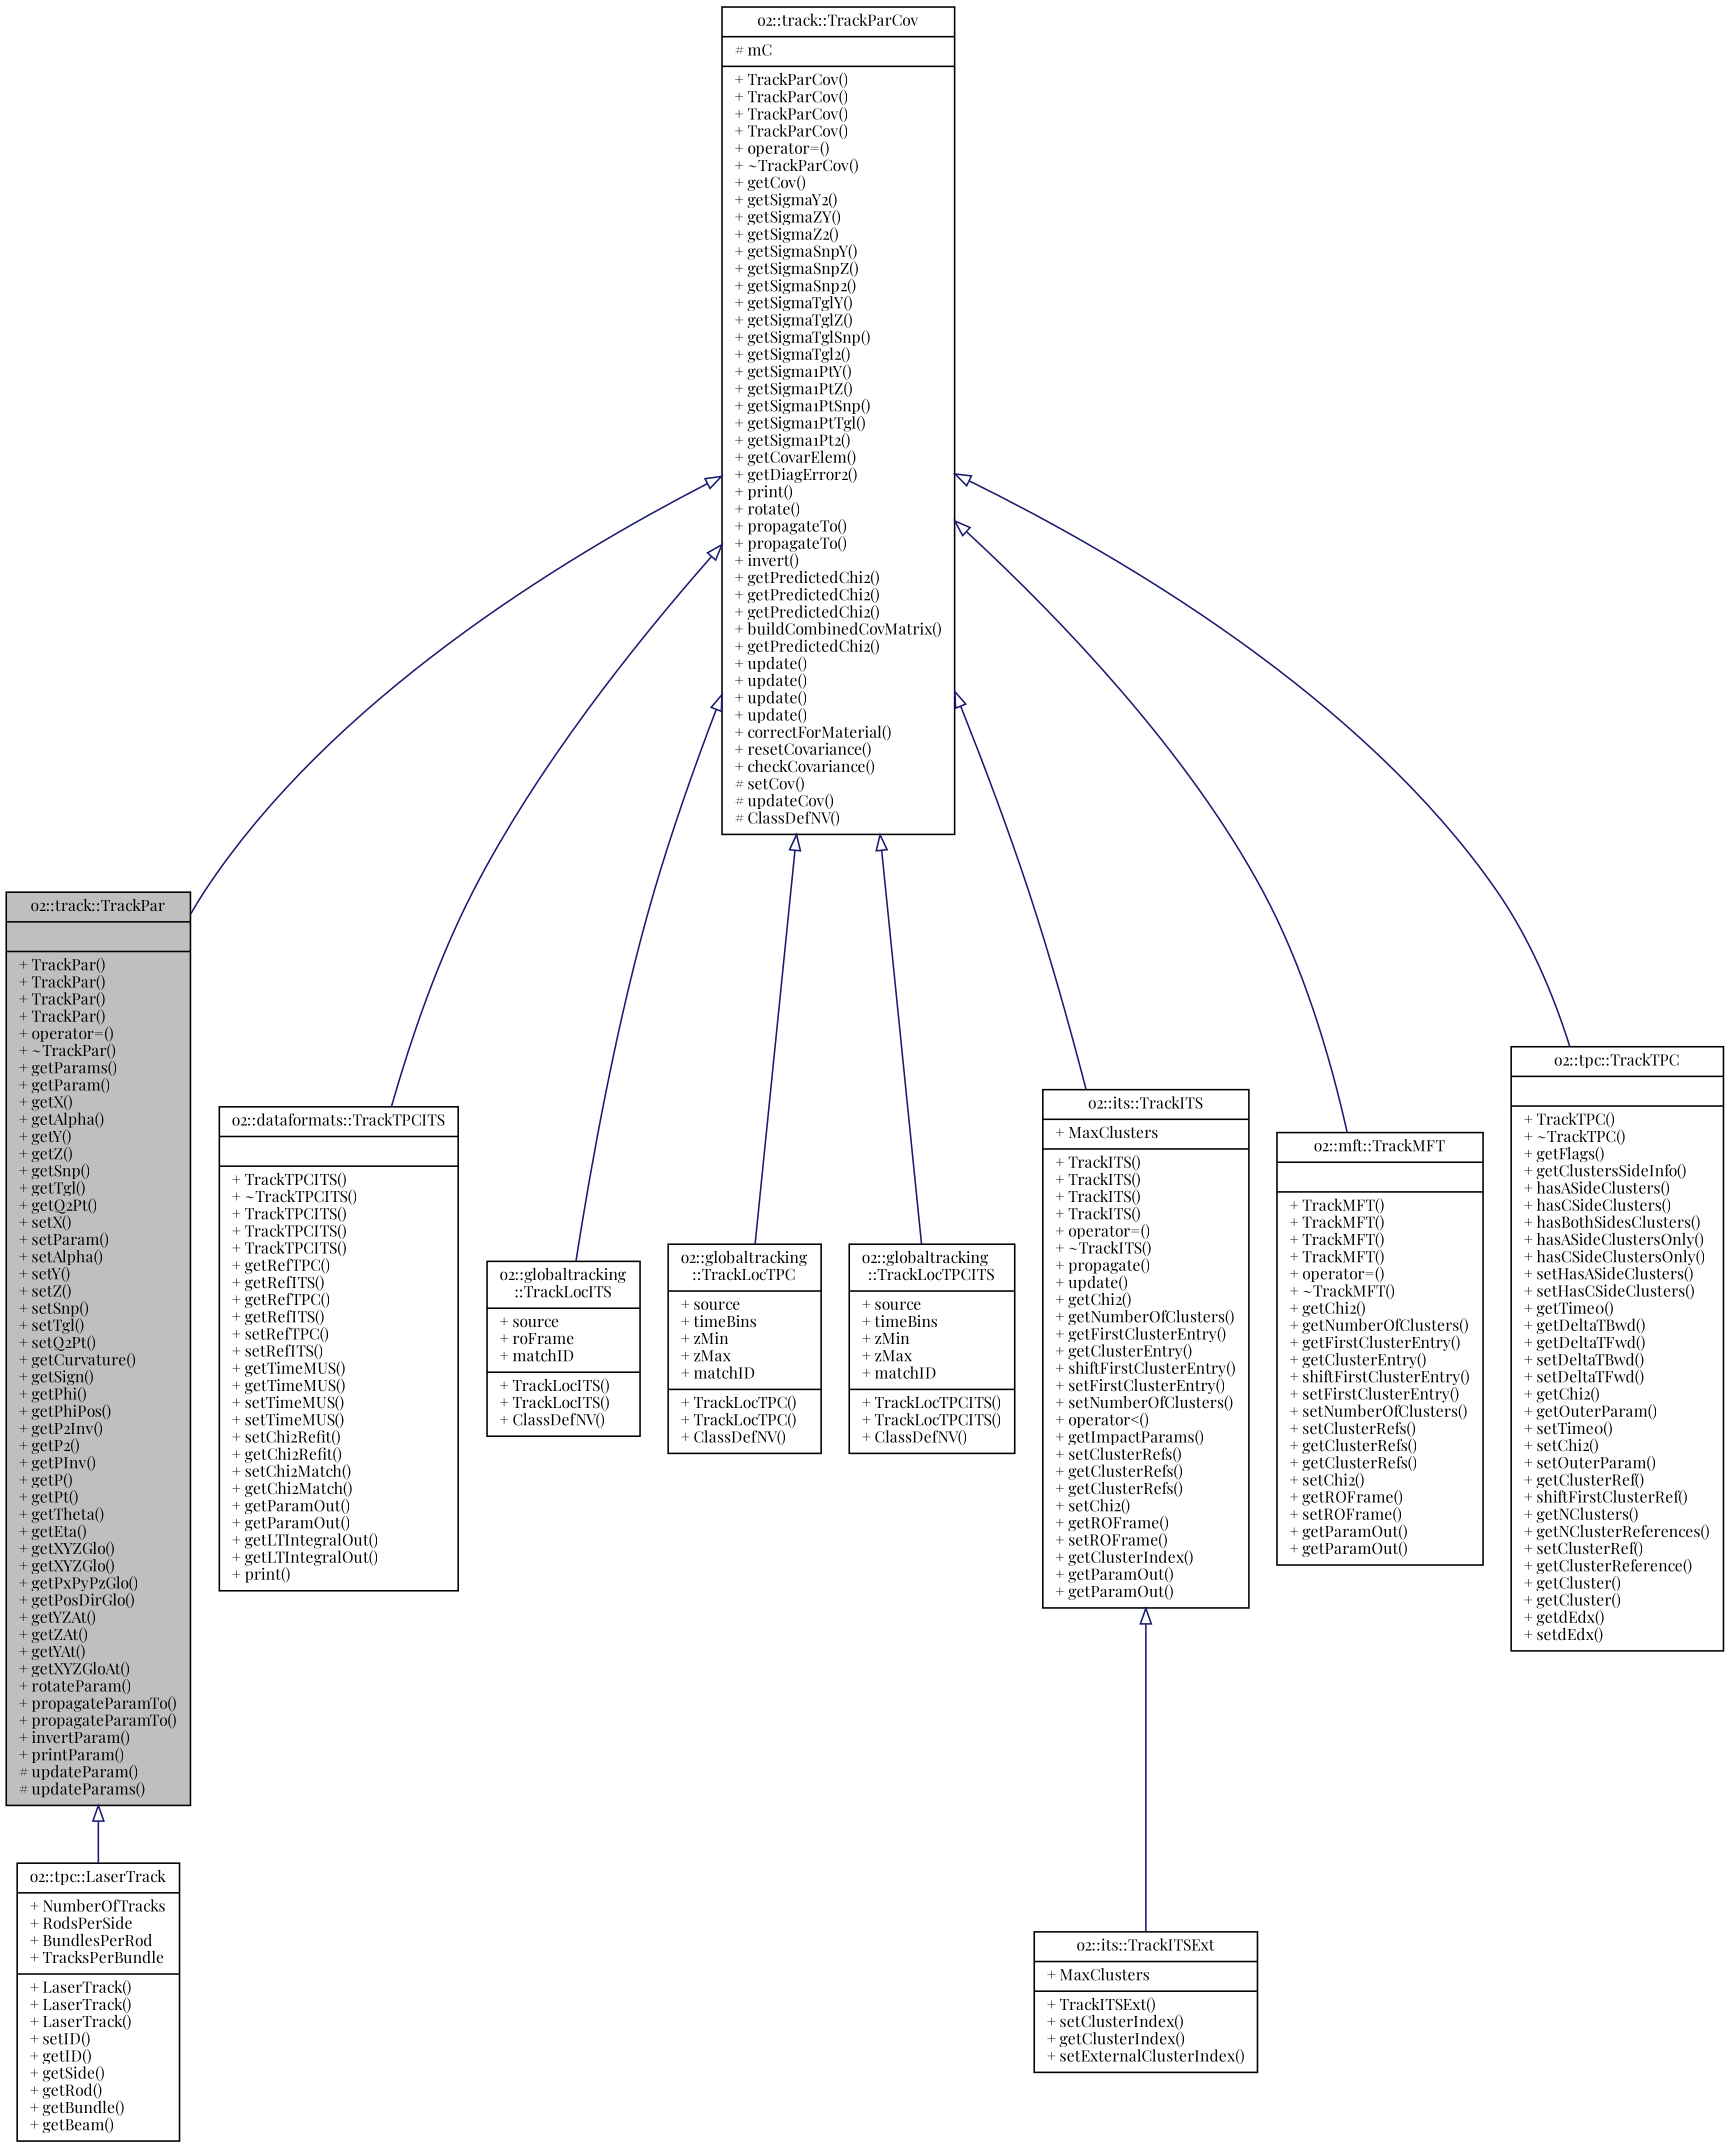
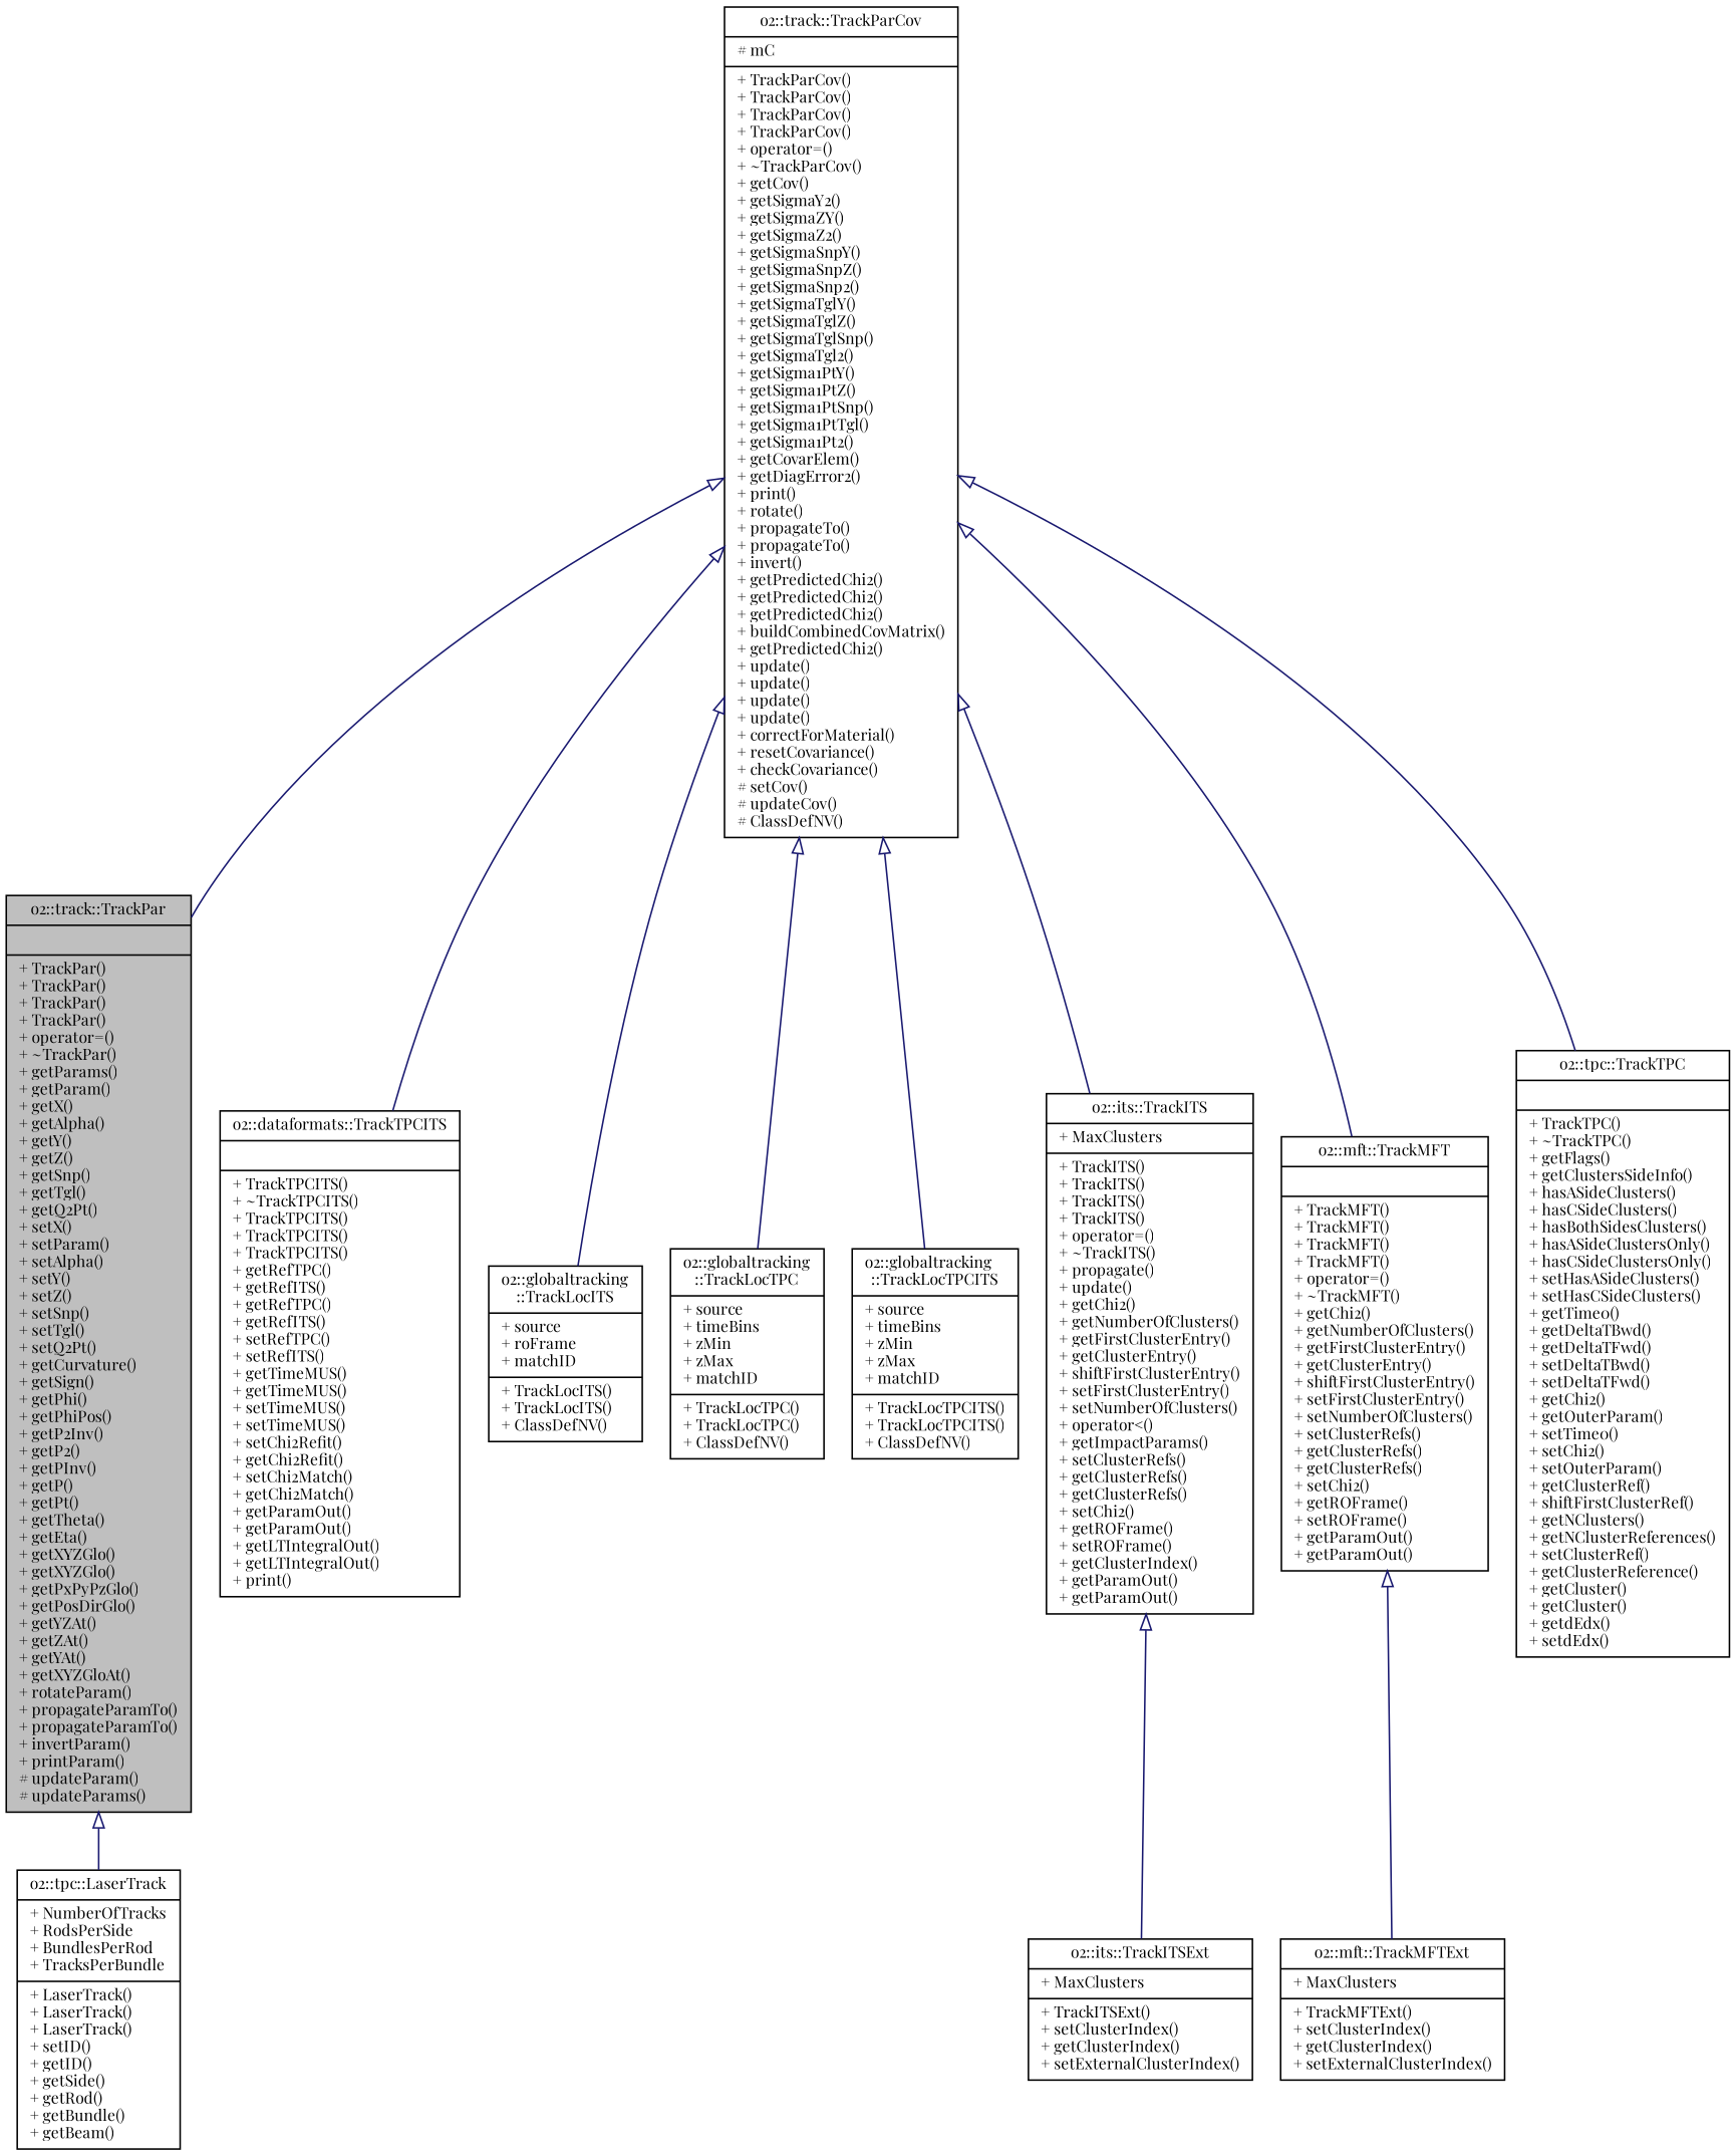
  digraph {
    fontname="Playfair Display"
    node [color=black fontname="Playfair Display" fontsize=10 shape=record]
    edge [arrowtail=onormal color=midnightblue dir=back fontname="Playfair Display" fontsize=10 labelfontname=Helvetica labelfontsize=10 style=solid]
    n1 [fillcolor=grey75 fontcolor=black height=0.2 label="{o2::track::TrackPar\n||+ TrackPar()\l+ TrackPar()\l+ TrackPar()\l+ TrackPar()\l+ operator=()\l+ ~TrackPar()\l+ getParams()\l+ getParam()\l+ getX()\l+ getAlpha()\l+ getY()\l+ getZ()\l+ getSnp()\l+ getTgl()\l+ getQ2Pt()\l+ setX()\l+ setParam()\l+ setAlpha()\l+ setY()\l+ setZ()\l+ setSnp()\l+ setTgl()\l+ setQ2Pt()\l+ getCurvature()\l+ getSign()\l+ getPhi()\l+ getPhiPos()\l+ getP2Inv()\l+ getP2()\l+ getPInv()\l+ getP()\l+ getPt()\l+ getTheta()\l+ getEta()\l+ getXYZGlo()\l+ getXYZGlo()\l+ getPxPyPzGlo()\l+ getPosDirGlo()\l+ getYZAt()\l+ getZAt()\l+ getYAt()\l+ getXYZGloAt()\l+ rotateParam()\l+ propagateParamTo()\l+ propagateParamTo()\l+ invertParam()\l+ printParam()\l# updateParam()\l# updateParams()\l}" style=filled width=0.4]
    n2 [height=0.2 label="{o2::tpc::LaserTrack\n|+ NumberOfTracks\l+ RodsPerSide\l+ BundlesPerRod\l+ TracksPerBundle\l|+ LaserTrack()\l+ LaserTrack()\l+ LaserTrack()\l+ setID()\l+ getID()\l+ getSide()\l+ getRod()\l+ getBundle()\l+ getBeam()\l}" width=0.4]
    n3 [height=0.2 label="{o2::track::TrackParCov\n|# mC\l|+ TrackParCov()\l+ TrackParCov()\l+ TrackParCov()\l+ TrackParCov()\l+ operator=()\l+ ~TrackParCov()\l+ getCov()\l+ getSigmaY2()\l+ getSigmaZY()\l+ getSigmaZ2()\l+ getSigmaSnpY()\l+ getSigmaSnpZ()\l+ getSigmaSnp2()\l+ getSigmaTglY()\l+ getSigmaTglZ()\l+ getSigmaTglSnp()\l+ getSigmaTgl2()\l+ getSigma1PtY()\l+ getSigma1PtZ()\l+ getSigma1PtSnp()\l+ getSigma1PtTgl()\l+ getSigma1Pt2()\l+ getCovarElem()\l+ getDiagError2()\l+ print()\l+ rotate()\l+ propagateTo()\l+ propagateTo()\l+ invert()\l+ getPredictedChi2()\l+ getPredictedChi2()\l+ getPredictedChi2()\l+ buildCombinedCovMatrix()\l+ getPredictedChi2()\l+ update()\l+ update()\l+ update()\l+ update()\l+ correctForMaterial()\l+ resetCovariance()\l+ checkCovariance()\l# setCov()\l# updateCov()\l# ClassDefNV()\l}" width=0.4]
    n4 [height=0.2 label="{o2::dataformats::TrackTPCITS\n||+ TrackTPCITS()\l+ ~TrackTPCITS()\l+ TrackTPCITS()\l+ TrackTPCITS()\l+ TrackTPCITS()\l+ getRefTPC()\l+ getRefITS()\l+ getRefTPC()\l+ getRefITS()\l+ setRefTPC()\l+ setRefITS()\l+ getTimeMUS()\l+ getTimeMUS()\l+ setTimeMUS()\l+ setTimeMUS()\l+ setChi2Refit()\l+ getChi2Refit()\l+ setChi2Match()\l+ getChi2Match()\l+ getParamOut()\l+ getParamOut()\l+ getLTIntegralOut()\l+ getLTIntegralOut()\l+ print()\l}" width=0.4]
    n5 [height=0.2 label="{o2::globaltracking\l::TrackLocITS\n|+ source\l+ roFrame\l+ matchID\l|+ TrackLocITS()\l+ TrackLocITS()\l+ ClassDefNV()\l}" width=0.4]
    n6 [height=0.2 label="{o2::globaltracking\l::TrackLocTPC\n|+ source\l+ timeBins\l+ zMin\l+ zMax\l+ matchID\l|+ TrackLocTPC()\l+ TrackLocTPC()\l+ ClassDefNV()\l}" width=0.4]
    n7 [height=0.2 label="{o2::globaltracking\l::TrackLocTPCITS\n|+ source\l+ timeBins\l+ zMin\l+ zMax\l+ matchID\l|+ TrackLocTPCITS()\l+ TrackLocTPCITS()\l+ ClassDefNV()\l}" width=0.4]
    n8 [height=0.2 label="{o2::its::TrackITS\n|+ MaxClusters\l|+ TrackITS()\l+ TrackITS()\l+ TrackITS()\l+ TrackITS()\l+ operator=()\l+ ~TrackITS()\l+ propagate()\l+ update()\l+ getChi2()\l+ getNumberOfClusters()\l+ getFirstClusterEntry()\l+ getClusterEntry()\l+ shiftFirstClusterEntry()\l+ setFirstClusterEntry()\l+ setNumberOfClusters()\l+ operator\<()\l+ getImpactParams()\l+ setClusterRefs()\l+ getClusterRefs()\l+ getClusterRefs()\l+ setChi2()\l+ getROFrame()\l+ setROFrame()\l+ getClusterIndex()\l+ getParamOut()\l+ getParamOut()\l}" width=0.4]
    n9 [height=0.2 label="{o2::mft::TrackMFT\n||+ TrackMFT()\l+ TrackMFT()\l+ TrackMFT()\l+ TrackMFT()\l+ operator=()\l+ ~TrackMFT()\l+ getChi2()\l+ getNumberOfClusters()\l+ getFirstClusterEntry()\l+ getClusterEntry()\l+ shiftFirstClusterEntry()\l+ setFirstClusterEntry()\l+ setNumberOfClusters()\l+ setClusterRefs()\l+ getClusterRefs()\l+ getClusterRefs()\l+ setChi2()\l+ getROFrame()\l+ setROFrame()\l+ getParamOut()\l+ getParamOut()\l}" width=0.4]
    n10 [height=0.2 label="{o2::tpc::TrackTPC\n||+ TrackTPC()\l+ ~TrackTPC()\l+ getFlags()\l+ getClustersSideInfo()\l+ hasASideClusters()\l+ hasCSideClusters()\l+ hasBothSidesClusters()\l+ hasASideClustersOnly()\l+ hasCSideClustersOnly()\l+ setHasASideClusters()\l+ setHasCSideClusters()\l+ getTime0()\l+ getDeltaTBwd()\l+ getDeltaTFwd()\l+ setDeltaTBwd()\l+ setDeltaTFwd()\l+ getChi2()\l+ getOuterParam()\l+ setTime0()\l+ setChi2()\l+ setOuterParam()\l+ getClusterRef()\l+ shiftFirstClusterRef()\l+ getNClusters()\l+ getNClusterReferences()\l+ setClusterRef()\l+ getClusterReference()\l+ getCluster()\l+ getCluster()\l+ getdEdx()\l+ setdEdx()\l}" width=0.4]
    n11 [height=0.2 label="{o2::its::TrackITSExt\n|+ MaxClusters\l|+ TrackITSExt()\l+ setClusterIndex()\l+ getClusterIndex()\l+ setExternalClusterIndex()\l}" width=0.4]
+   n12 [height=0.2 label="{o2::mft::TrackMFTExt\n|+ MaxClusters\l|+ TrackMFTExt()\l+ setClusterIndex()\l+ getClusterIndex()\l+ setExternalClusterIndex()\l}" width=0.4]
    n1 -> n2
    n3 -> n1
    n3 -> n4
    n3 -> n5
    n3 -> n6
    n3 -> n7
    n3 -> n8
    n3 -> n9
    n3 -> n10
    n8 -> n11
+   n9 -> n12
  }
